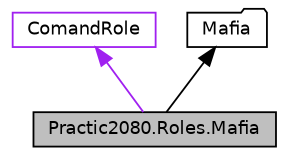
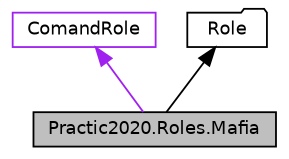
  digraph {
    node [color=black fillcolor=white fontname=Helvetica fontsize=10 shape=box style=filled]
    edge [dir=back fontname=Helvetica fontsize=10 labelfontname=Helvetica labelfontsize=10 style=solid]
-   n1 [fillcolor=grey75 fontcolor=black height=0.2 label="Practic2080.Roles.Mafia" width=0.4]
+   n1 [fillcolor=grey75 fontcolor=black height=0.2 label="Practic2020.Roles.Mafia" width=0.4]
    n2 [color=purple height=0.2 label=ComandRole width=0.4]
-   n3 [height=0.2 label=Mafia shape=folder width=0.4]
+   n3 [height=0.2 label=Role shape=folder width=0.4]
    n2 -> n1 [color=purple]
    n3 -> n1 [color=black]
  }
